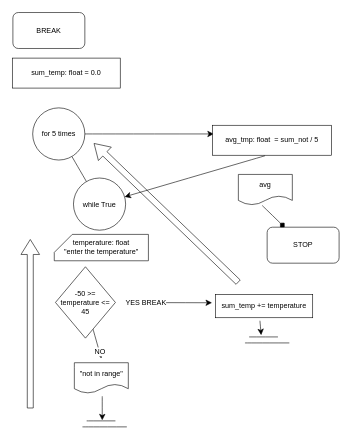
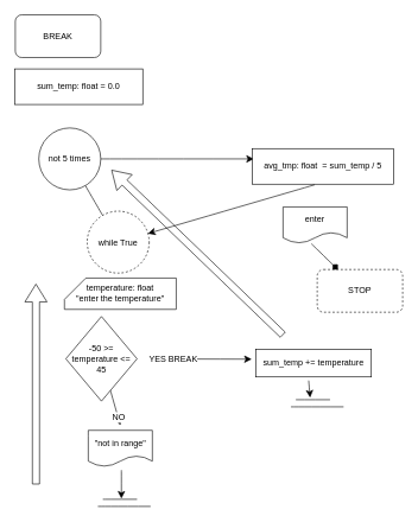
  <mxCell id="0" />
  <mxCell id="1" parent="0" />
  <mxCell id="2" value="BREAK" style="rounded=1;whiteSpace=wrap;html=1;" vertex="1" parent="1"><mxGeometry x="21" y="20" width="120" height="60" as="geometry" /></mxCell>
- <mxCell id="3" value="STOP" style="rounded=1;whiteSpace=wrap;html=1;" vertex="1" parent="1"><mxGeometry x="445" y="378" width="120" height="60" as="geometry" /></mxCell>
+ <mxCell id="3" value="STOP" style="rounded=1;whiteSpace=wrap;html=1;dashed=1;" vertex="1" parent="1"><mxGeometry x="445" y="378" width="120" height="60" as="geometry" /></mxCell>
  <mxCell id="4" value="sum_temp: float = 0.0" style="rounded=0;whiteSpace=wrap;html=1;" vertex="1" parent="1"><mxGeometry x="20" y="96" width="180" height="50" as="geometry" /></mxCell>
  <mxCell id="5" style="edgeStyle=none;curved=1;rounded=0;orthogonalLoop=1;jettySize=auto;html=1;fontSize=12;startSize=8;endSize=8;endArrow=none;" edge="1" parent="1" source="7" target="19"><mxGeometry relative="1" as="geometry" /></mxCell>
  <mxCell id="6" style="edgeStyle=none;curved=1;rounded=0;orthogonalLoop=1;jettySize=auto;html=1;fontSize=12;startSize=8;endSize=8;" edge="1" parent="1" source="7"><mxGeometry relative="1" as="geometry"><mxPoint x="356" y="222.5" as="targetPoint" /></mxGeometry></mxCell>
- <mxCell id="7" value="for 5 times" style="ellipse;whiteSpace=wrap;html=1;aspect=fixed;" vertex="1" parent="1"><mxGeometry x="54" y="179" width="87" height="87" as="geometry" /></mxCell>
+ <mxCell id="7" value="not 5 times" style="ellipse;whiteSpace=wrap;html=1;aspect=fixed;" vertex="1" parent="1"><mxGeometry x="54" y="179" width="87" height="87" as="geometry" /></mxCell>
  <mxCell id="8" value="temperature: float&lt;div&gt;&quot;enter the temperature&quot;&lt;/div&gt;" style="shape=card;whiteSpace=wrap;html=1;" vertex="1" parent="1"><mxGeometry x="90" y="390" width="157" height="44" as="geometry" /></mxCell>
  <mxCell id="9" style="edgeStyle=none;curved=1;rounded=0;orthogonalLoop=1;jettySize=auto;html=1;fontSize=12;startSize=8;endSize=8;" edge="1" parent="1" source="13"><mxGeometry relative="1" as="geometry"><mxPoint x="353" y="504" as="targetPoint" /></mxGeometry></mxCell>
  <mxCell id="10" value="&amp;nbsp; &amp;nbsp; &amp;nbsp; &amp;nbsp;YES BREAK" style="edgeLabel;html=1;align=center;verticalAlign=middle;resizable=0;points=[];fontSize=12;" vertex="1" connectable="0" parent="9"><mxGeometry x="-0.513" relative="1" as="geometry"><mxPoint y="1" as="offset" /></mxGeometry></mxCell>
  <mxCell id="11" style="edgeStyle=none;curved=1;rounded=0;orthogonalLoop=1;jettySize=auto;html=1;fontSize=12;startSize=8;endSize=8;" edge="1" parent="1" source="13"><mxGeometry relative="1" as="geometry"><mxPoint x="168.5" y="597" as="targetPoint" /></mxGeometry></mxCell>
  <mxCell id="12" value="NO" style="edgeLabel;html=1;align=center;verticalAlign=middle;resizable=0;points=[];fontSize=12;" vertex="1" connectable="0" parent="11"><mxGeometry x="0.529" relative="1" as="geometry"><mxPoint as="offset" /></mxGeometry></mxCell>
  <mxCell id="13" value="-50 &amp;gt;= temperature &amp;lt;= 45" style="rhombus;whiteSpace=wrap;html=1;" vertex="1" parent="1"><mxGeometry x="92" y="444" width="100" height="119" as="geometry" /></mxCell>
  <mxCell id="14" value="" style="edgeStyle=none;curved=1;rounded=0;orthogonalLoop=1;jettySize=auto;html=1;fontSize=12;startSize=8;endSize=8;exitX=0.442;exitY=1.017;exitDx=0;exitDy=0;exitPerimeter=0;endArrow=diamond;" edge="1" parent="1" source="26" target="3"><mxGeometry relative="1" as="geometry"><mxPoint x="513" y="210" as="sourcePoint" /></mxGeometry></mxCell>
  <mxCell id="15" value="sum_temp += temperature&lt;span style=&quot;color: rgba(0, 0, 0, 0); font-family: monospace; font-size: 0px; text-align: start; text-wrap: nowrap;&quot;&gt;%3CmxGraphModel%3E%3Croot%3E%3CmxCell%20id%3D%220%22%2F%3E%3CmxCell%20id%3D%221%22%20parent%3D%220%22%2F%3E%3CmxCell%20id%3D%222%22%20value%3D%22counter%20%2B%3D%201%22%20style%3D%22rounded%3D0%3BwhiteSpace%3Dwrap%3Bhtml%3D1%3B%22%20vertex%3D%221%22%20parent%3D%221%22%3E%3CmxGeometry%20x%3D%22-144%22%20y%3D%2252%22%20width%3D%22162%22%20height%3D%2239%22%20as%3D%22geometry%22%2F%3E%3C%2FmxCell%3E%3C%2Froot%3E%3C%2FmxGraphModel%3E&amp;nbsp;&lt;/span&gt;" style="rounded=0;whiteSpace=wrap;html=1;" vertex="1" parent="1"><mxGeometry x="359" y="490" width="162" height="39" as="geometry" /></mxCell>
  <mxCell id="16" value="&quot;not in range&quot;" style="shape=document;whiteSpace=wrap;html=1;boundedLbl=1;" vertex="1" parent="1"><mxGeometry x="123.5" y="604" width="90" height="51" as="geometry" /></mxCell>
  <mxCell id="17" value="" style="endArrow=none;html=1;rounded=0;fontSize=12;startSize=8;endSize=8;curved=1;" edge="1" parent="1"><mxGeometry width="50" height="50" relative="1" as="geometry"><mxPoint x="144" y="701" as="sourcePoint" /><mxPoint x="192" y="701" as="targetPoint" /></mxGeometry></mxCell>
  <mxCell id="18" value="" style="endArrow=none;html=1;rounded=0;fontSize=12;startSize=8;endSize=8;curved=1;" edge="1" parent="1"><mxGeometry width="50" height="50" relative="1" as="geometry"><mxPoint x="137" y="711" as="sourcePoint" /><mxPoint x="211" y="711" as="targetPoint" /></mxGeometry></mxCell>
- <mxCell id="19" value="while True" style="ellipse;whiteSpace=wrap;html=1;aspect=fixed;" vertex="1" parent="1"><mxGeometry x="122" y="296" width="87" height="87" as="geometry" /></mxCell>
+ <mxCell id="19" value="while True" style="ellipse;whiteSpace=wrap;html=1;aspect=fixed;dashed=1;" vertex="1" parent="1"><mxGeometry x="122" y="296" width="87" height="87" as="geometry" /></mxCell>
  <mxCell id="20" value="" style="endArrow=none;html=1;rounded=0;fontSize=12;startSize=8;endSize=8;curved=1;" edge="1" parent="1"><mxGeometry width="50" height="50" relative="1" as="geometry"><mxPoint x="415" y="561" as="sourcePoint" /><mxPoint x="463" y="561" as="targetPoint" /></mxGeometry></mxCell>
  <mxCell id="21" value="" style="endArrow=none;html=1;rounded=0;fontSize=12;startSize=8;endSize=8;curved=1;" edge="1" parent="1"><mxGeometry width="50" height="50" relative="1" as="geometry"><mxPoint x="408" y="571" as="sourcePoint" /><mxPoint x="482" y="571" as="targetPoint" /></mxGeometry></mxCell>
  <mxCell id="22" value="" style="edgeStyle=none;curved=1;rounded=0;orthogonalLoop=1;jettySize=auto;html=1;fontSize=12;startSize=8;endSize=8;" edge="1" parent="1"><mxGeometry relative="1" as="geometry"><mxPoint x="170" y="660" as="sourcePoint" /><mxPoint x="170" y="700" as="targetPoint" /></mxGeometry></mxCell>
  <mxCell id="23" value="" style="edgeStyle=none;curved=1;rounded=0;orthogonalLoop=1;jettySize=auto;html=1;fontSize=12;startSize=8;endSize=8;" edge="1" parent="1"><mxGeometry relative="1" as="geometry"><mxPoint x="433" y="534" as="sourcePoint" /><mxPoint x="435" y="558" as="targetPoint" /></mxGeometry></mxCell>
- <mxCell id="24" value="avg_tmp: float&amp;nbsp; = sum_not / 5" style="rounded=0;whiteSpace=wrap;html=1;" vertex="1" parent="1"><mxGeometry x="354" y="208" width="198" height="50" as="geometry" /></mxCell>
+ <mxCell id="24" value="avg_tmp: float&amp;nbsp; = sum_temp / 5" style="rounded=0;whiteSpace=wrap;html=1;" vertex="1" parent="1"><mxGeometry x="354" y="208" width="198" height="50" as="geometry" /></mxCell>
  <mxCell id="25" value="" style="edgeStyle=none;curved=1;rounded=0;orthogonalLoop=1;jettySize=auto;html=1;fontSize=12;startSize=8;endSize=8;exitX=0.442;exitY=1.017;exitDx=0;exitDy=0;exitPerimeter=0;" edge="1" parent="1" source="24" target="19"><mxGeometry relative="1" as="geometry"><mxPoint x="442" y="259" as="sourcePoint" /><mxPoint x="440" y="344" as="targetPoint" /></mxGeometry></mxCell>
- <mxCell id="26" value="avg" style="shape=document;whiteSpace=wrap;html=1;boundedLbl=1;" vertex="1" parent="1"><mxGeometry x="397" y="290" width="90" height="51" as="geometry" /></mxCell>
+ <mxCell id="26" value="enter" style="shape=document;whiteSpace=wrap;html=1;boundedLbl=1;" vertex="1" parent="1"><mxGeometry x="397" y="290" width="90" height="51" as="geometry" /></mxCell>
  <mxCell id="27" value="" style="shape=flexArrow;endArrow=classic;html=1;rounded=0;fontSize=12;startSize=8;endSize=8;curved=1;" edge="1" parent="1"><mxGeometry width="50" height="50" relative="1" as="geometry"><mxPoint x="50" y="680" as="sourcePoint" /><mxPoint x="50" y="398" as="targetPoint" /></mxGeometry></mxCell>
  <mxCell id="28" value="" style="shape=flexArrow;endArrow=classic;html=1;rounded=0;fontSize=12;startSize=8;endSize=8;curved=1;" edge="1" parent="1"><mxGeometry width="50" height="50" relative="1" as="geometry"><mxPoint x="397" y="470" as="sourcePoint" /><mxPoint x="156" y="238" as="targetPoint" /></mxGeometry></mxCell>
